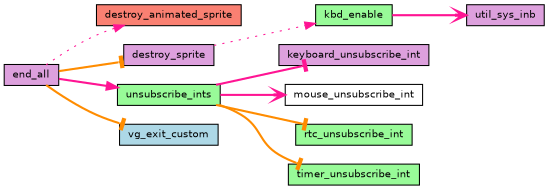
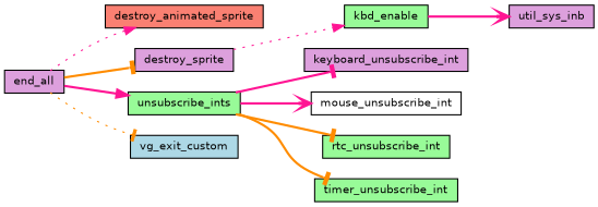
  digraph {
    rankdir=LR
    node [color=black fillcolor=plum fontname=Helvetica fontsize=10 shape=record style=filled]
    edge [arrowhead=tee color=deeppink fontname=Helvetica fontsize=10 labelfontname=Helvetica labelfontsize=10 style=bold]
    n1 [fontcolor=black height=0.2 label=end_all width=0.4]
    n2 [fillcolor=salmon height=0.2 label=destroy_animated_sprite width=0.4]
    n3 [height=0.2 label=destroy_sprite width=0.4]
    n4 [fillcolor=palegreen height=0.2 label=unsubscribe_ints width=0.4]
    n5 [fillcolor=lightblue height=0.2 label=vg_exit_custom width=0.4]
    n6 [fillcolor=palegreen height=0.2 label=kbd_enable width=0.4]
    n7 [height=0.2 label=util_sys_inb width=0.4]
    n8 [height=0.2 label=keyboard_unsubscribe_int width=0.4]
    n9 [fillcolor=white height=0.2 label=mouse_unsubscribe_int width=0.4]
    n10 [fillcolor=palegreen height=0.2 label=rtc_unsubscribe_int width=0.4]
    n11 [fillcolor=palegreen height=0.2 label=timer_unsubscribe_int width=0.4]
    n1 -> n2 [arrowhead=normal style=dotted]
    n1 -> n3 [color=darkorange]
    n1 -> n4 [arrowhead=normal]
-   n1 -> n5 [color=darkorange]
+   n1 -> n5 [color=darkorange style=dotted]
    n3 -> n6 [arrowhead=normal style=dotted]
    n4 -> n8
    n4 -> n9 [arrowhead=vee]
    n4 -> n10 [color=darkorange]
    n4 -> n11 [color=darkorange]
    n6 -> n7 [arrowhead=vee]
  }
